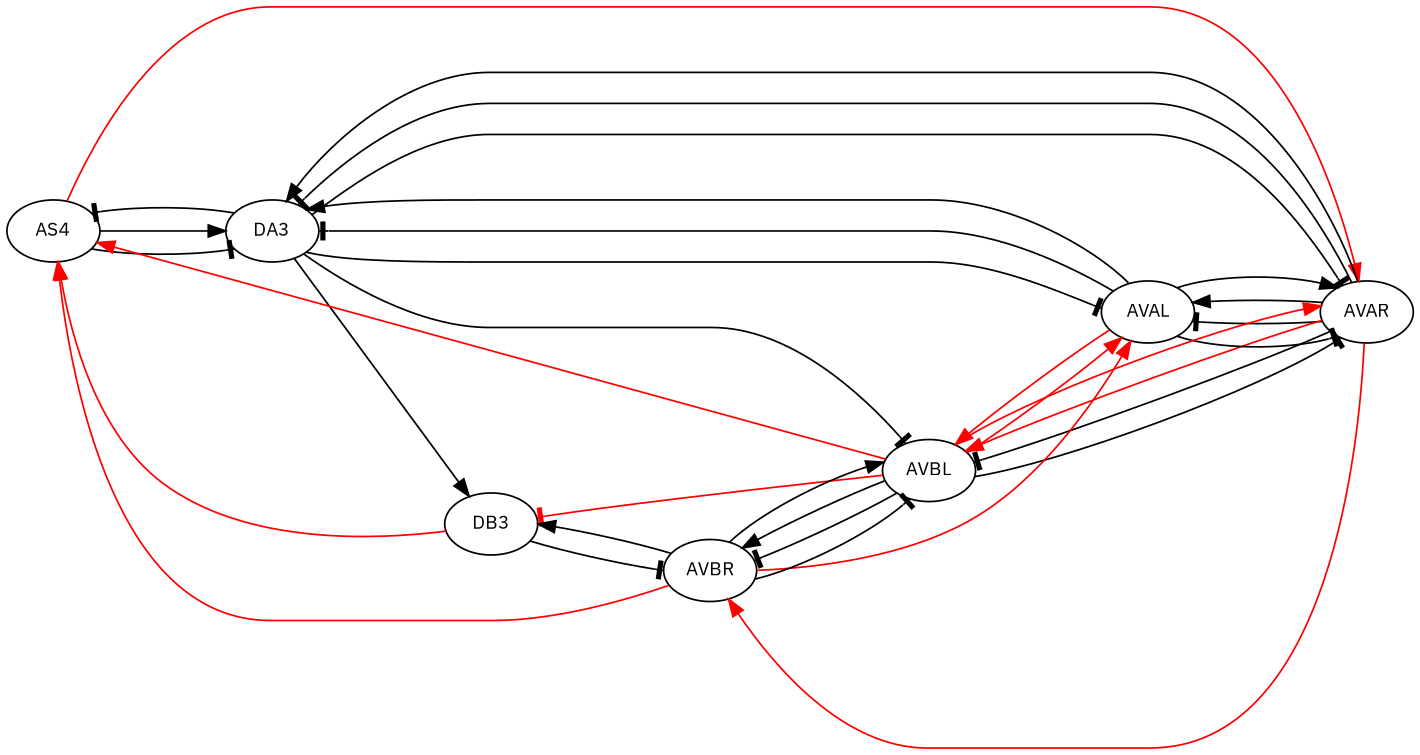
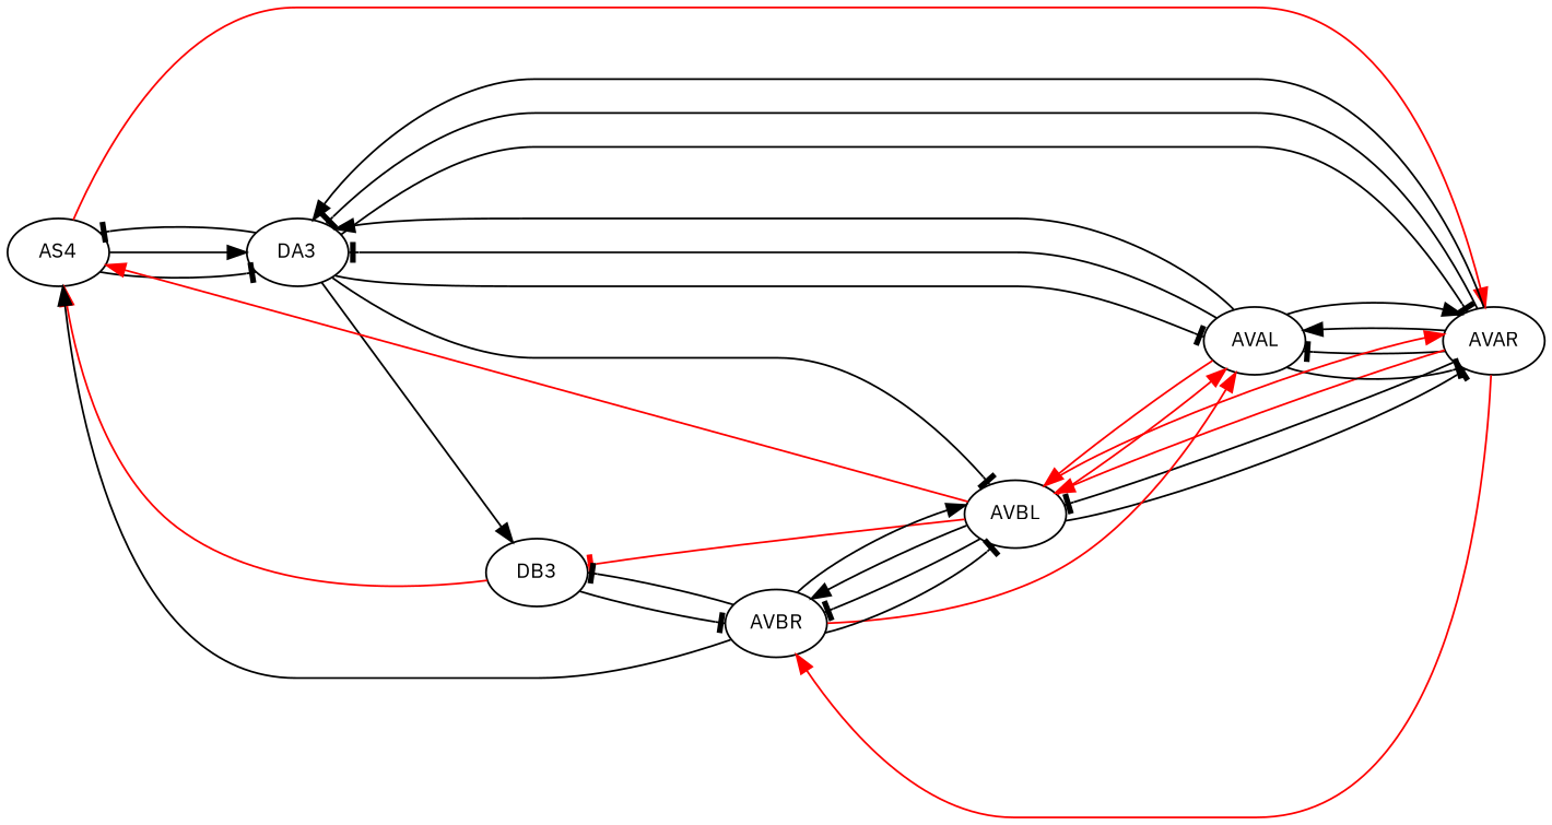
  digraph {
    fontname="IBM Plex Sans"
    fontsize=12
    rankdir=LR
    splines=true
    node [fontname="IBM Plex Sans" fontsize=11]
    edge [fontname="IBM Plex Sans" minlen=2]
    AS4
    DA3
    AVAR
    AVAL
    AVBL
    DB3
    AVBR
    AS4 -> DA3 [arrowhead=tee]
    AS4 -> DA3
    AS4 -> AVAR [color=red]
    DA3 -> AS4 [arrowhead=tee]
    DA3 -> AVAR [arrowhead=tee]
    DA3 -> AVAL [arrowhead=tee]
    DA3 -> AVBL [arrowhead=tee]
    DA3 -> DB3
    AVAR -> DA3 [arrowhead=tee]
    AVAR -> DA3
    AVAR -> AVAL [arrowhead=tee]
    AVAR -> AVAL
    AVAR -> AVBL [arrowhead=tee]
    AVAR -> AVBL [color=red]
    AVAR -> AVBR [color=red]
    AVAL -> DA3 [arrowhead=tee]
    AVAL -> DA3
    AVAL -> AVAR [arrowhead=tee]
    AVAL -> AVAR
    AVAL -> AVBL [color=red]
    AVBL -> AS4 [color=red]
    AVBL -> AVAR [arrowhead=tee]
    AVBL -> AVAR [color=red]
    AVBL -> AVAL [color=red]
    AVBL -> DB3 [arrowhead=tee color=red]
    AVBL -> AVBR [arrowhead=tee]
    AVBL -> AVBR
    DB3 -> AS4 [color=red]
    DB3 -> AVBR [arrowhead=tee]
-   AVBR -> AS4 [color=red]
+   AVBR -> AS4
    AVBR -> AVAL [color=red]
    AVBR -> AVBL [arrowhead=tee]
    AVBR -> AVBL
-   AVBR -> DB3 [arrowhead=normal]
+   AVBR -> DB3 [arrowhead=tee]
  }
